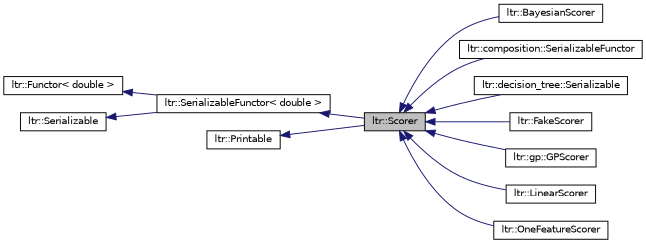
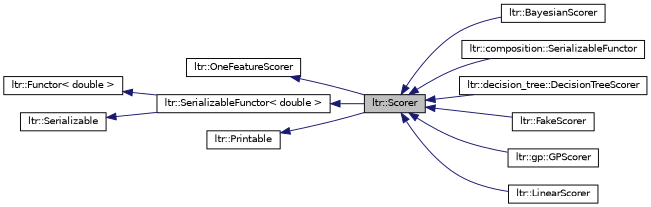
  digraph {
    rankdir=LR
    node [color=black fillcolor=white fontname=Helvetica fontsize=10 shape=record style=filled]
    edge [color=midnightblue dir=back fontname=Helvetica fontsize=10 labelfontname=Helvetica labelfontsize=10 style=solid]
    n1 [fillcolor=grey75 fontcolor=black height=0.2 label="ltr::Scorer" width=0.4]
    n2 [height=0.2 label="ltr::BayesianScorer" width=0.4]
    n3 [height=0.2 label="ltr::composition::SerializableFunctor" width=0.4]
-   n4 [height=0.2 label="ltr::decision_tree::Serializable" width=0.4]
+   n4 [height=0.2 label="ltr::decision_tree::DecisionTreeScorer" width=0.4]
    n5 [height=0.2 label="ltr::FakeScorer" width=0.4]
    n6 [height=0.2 label="ltr::gp::GPScorer" width=0.4]
    n7 [height=0.2 label="ltr::LinearScorer" width=0.4]
    n8 [height=0.2 label="ltr::OneFeatureScorer" width=0.4]
    n9 [height=0.2 label="ltr::SerializableFunctor\< double \>" width=0.4]
    n10 [height=0.2 label="ltr::Functor\< double \>" width=0.4]
    n11 [height=0.2 label="ltr::Serializable" width=0.4]
    n12 [height=0.2 label="ltr::Printable" width=0.4]
    n1 -> n2
    n1 -> n3
    n1 -> n4
    n1 -> n5
    n1 -> n6
    n1 -> n7
-   n1 -> n8
+   n8 -> n1
    n9 -> n1
    n10 -> n9
    n11 -> n9
    n12 -> n1
  }
